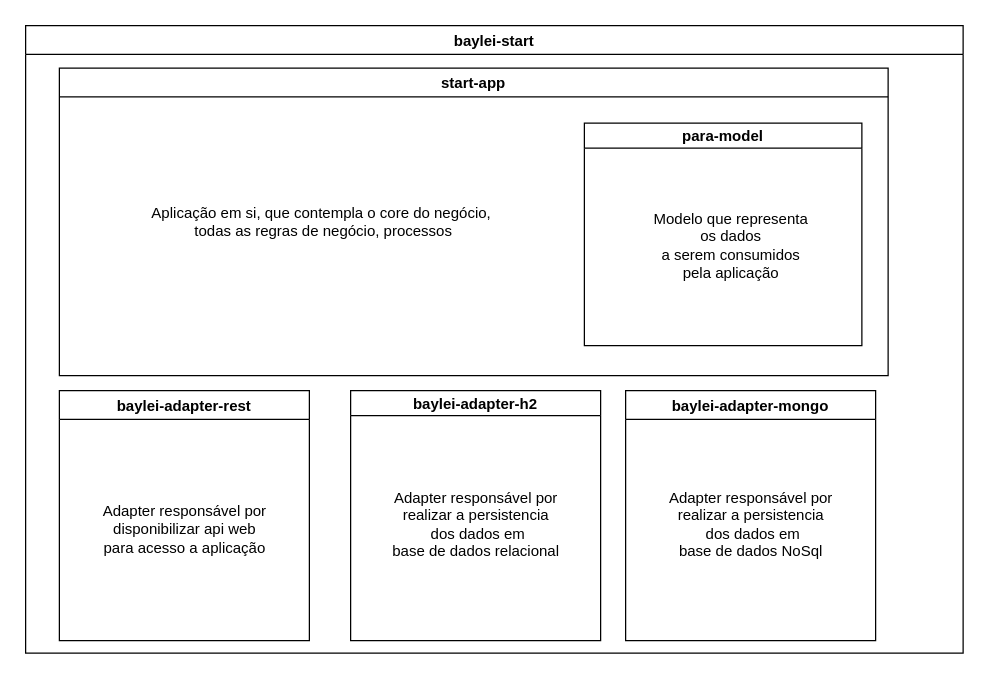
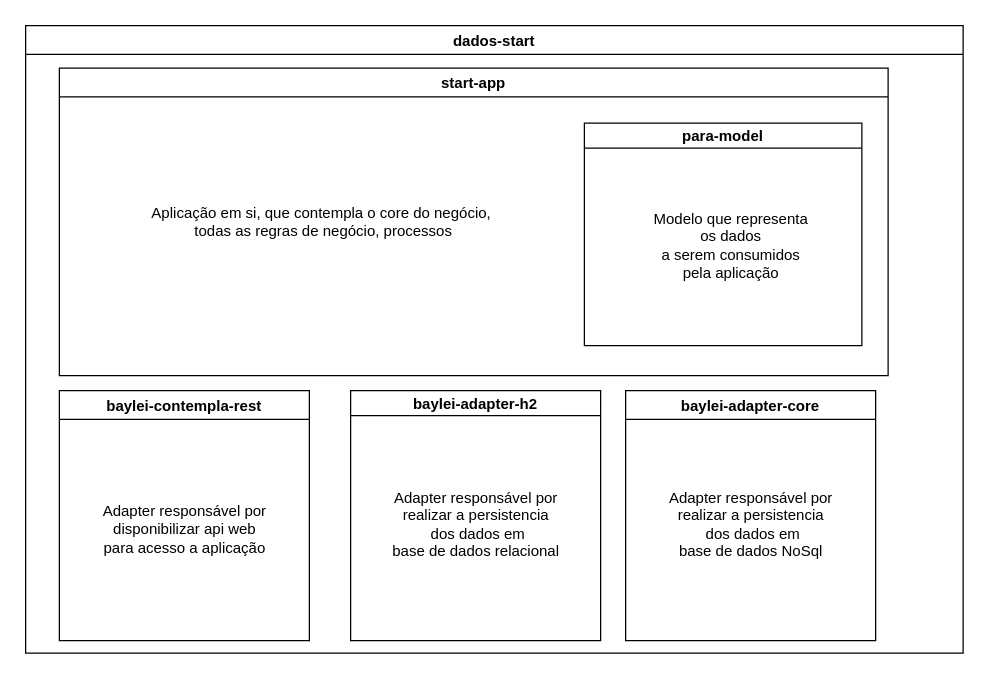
  <mxCell id="0" />
  <mxCell id="1" parent="0" />
- <mxCell id="2" value="baylei-start" style="swimlane;" vertex="1" parent="1"><mxGeometry x="20" y="20" width="750" height="502" as="geometry" /></mxCell>
+ <mxCell id="2" value="dados-start" style="swimlane;" vertex="1" parent="1"><mxGeometry x="20" y="20" width="750" height="502" as="geometry" /></mxCell>
  <mxCell id="3" value="start-app" style="swimlane;" vertex="1" parent="2"><mxGeometry x="27" y="34" width="663" height="246" as="geometry" /></mxCell>
  <mxCell id="4" value="para-model" style="swimlane;startSize=20;" vertex="1" parent="3"><mxGeometry x="420" y="44" width="222" height="178" as="geometry" /></mxCell>
  <mxCell id="5" value="Modelo que representa &lt;br&gt;os dados &lt;br&gt;a serem consumidos &lt;br&gt;pela aplicação" style="text;html=1;align=center;verticalAlign=middle;resizable=0;points=[];autosize=1;strokeColor=none;fillColor=none;" vertex="1" parent="4"><mxGeometry x="47" y="68" width="140" height="60" as="geometry" /></mxCell>
  <mxCell id="6" value="Aplicação em si, que contempla o core do negócio,&amp;nbsp; &lt;br&gt;todas as regras de negócio, processos" style="text;html=1;align=center;verticalAlign=middle;resizable=0;points=[];autosize=1;strokeColor=none;fillColor=none;" vertex="1" parent="3"><mxGeometry x="66" y="108" width="290" height="30" as="geometry" /></mxCell>
- <mxCell id="7" value="baylei-adapter-mongo" style="swimlane;" vertex="1" parent="2"><mxGeometry x="480" y="292" width="200" height="200" as="geometry" /></mxCell>
+ <mxCell id="7" value="baylei-adapter-core" style="swimlane;" vertex="1" parent="2"><mxGeometry x="480" y="292" width="200" height="200" as="geometry" /></mxCell>
  <mxCell id="8" value="Adapter responsável por &lt;br&gt;realizar a persistencia&lt;br&gt;&amp;nbsp;dos dados em &lt;br&gt;base de dados NoSql" style="text;html=1;align=center;verticalAlign=middle;resizable=0;points=[];autosize=1;strokeColor=none;fillColor=none;" vertex="1" parent="7"><mxGeometry x="25" y="77" width="150" height="60" as="geometry" /></mxCell>
  <mxCell id="9" value="baylei-adapter-h2" style="swimlane;startSize=20;" vertex="1" parent="2"><mxGeometry x="260" y="292" width="200" height="200" as="geometry" /></mxCell>
  <mxCell id="10" value="Adapter responsável por &lt;br&gt;realizar a persistencia&lt;br&gt;&amp;nbsp;dos dados em &lt;br&gt;base de dados relacional" style="text;html=1;align=center;verticalAlign=middle;resizable=0;points=[];autosize=1;strokeColor=none;fillColor=none;" vertex="1" parent="9"><mxGeometry x="25" y="77" width="150" height="60" as="geometry" /></mxCell>
- <mxCell id="11" value="baylei-adapter-rest" style="swimlane;" vertex="1" parent="2"><mxGeometry x="27" y="292" width="200" height="200" as="geometry" /></mxCell>
+ <mxCell id="11" value="baylei-contempla-rest" style="swimlane;" vertex="1" parent="2"><mxGeometry x="27" y="292" width="200" height="200" as="geometry" /></mxCell>
  <mxCell id="12" value="Adapter responsável por &lt;br&gt;disponibilizar api web &lt;br&gt;para acesso a aplicação" style="text;html=1;align=center;verticalAlign=middle;resizable=0;points=[];autosize=1;strokeColor=none;fillColor=none;" vertex="1" parent="11"><mxGeometry x="25" y="86" width="150" height="50" as="geometry" /></mxCell>
